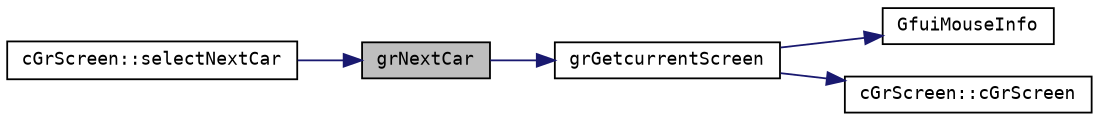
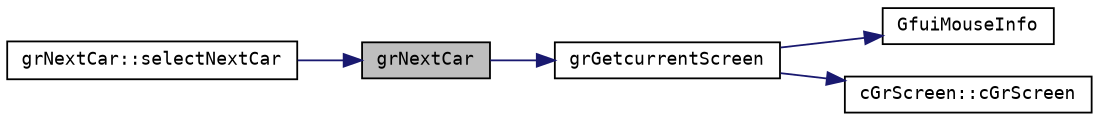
  digraph {
    fontname="DejaVu Sans Mono"
    rankdir=LR
    node [color=black fillcolor=white fontname="DejaVu Sans Mono" fontsize=10 shape=record style=filled]
    edge [color=midnightblue fontname="DejaVu Sans Mono" fontsize=10 labelfontname=Helvetica labelfontsize=10 style=solid]
    n1 [fillcolor=grey75 fontcolor=black height=0.2 label=grNextCar width=0.4]
    n2 [height=0.2 label=grGetcurrentScreen width=0.4]
    n3 [height=0.2 label=GfuiMouseInfo width=0.4]
    n4 [height=0.2 label="cGrScreen::cGrScreen" width=0.4]
-   n5 [height=0.2 label="cGrScreen::selectNextCar" width=0.4]
+   n5 [height=0.2 label="grNextCar::selectNextCar" width=0.4]
    n1 -> n2
    n2 -> n3
    n2 -> n4
    n5 -> n1
  }
